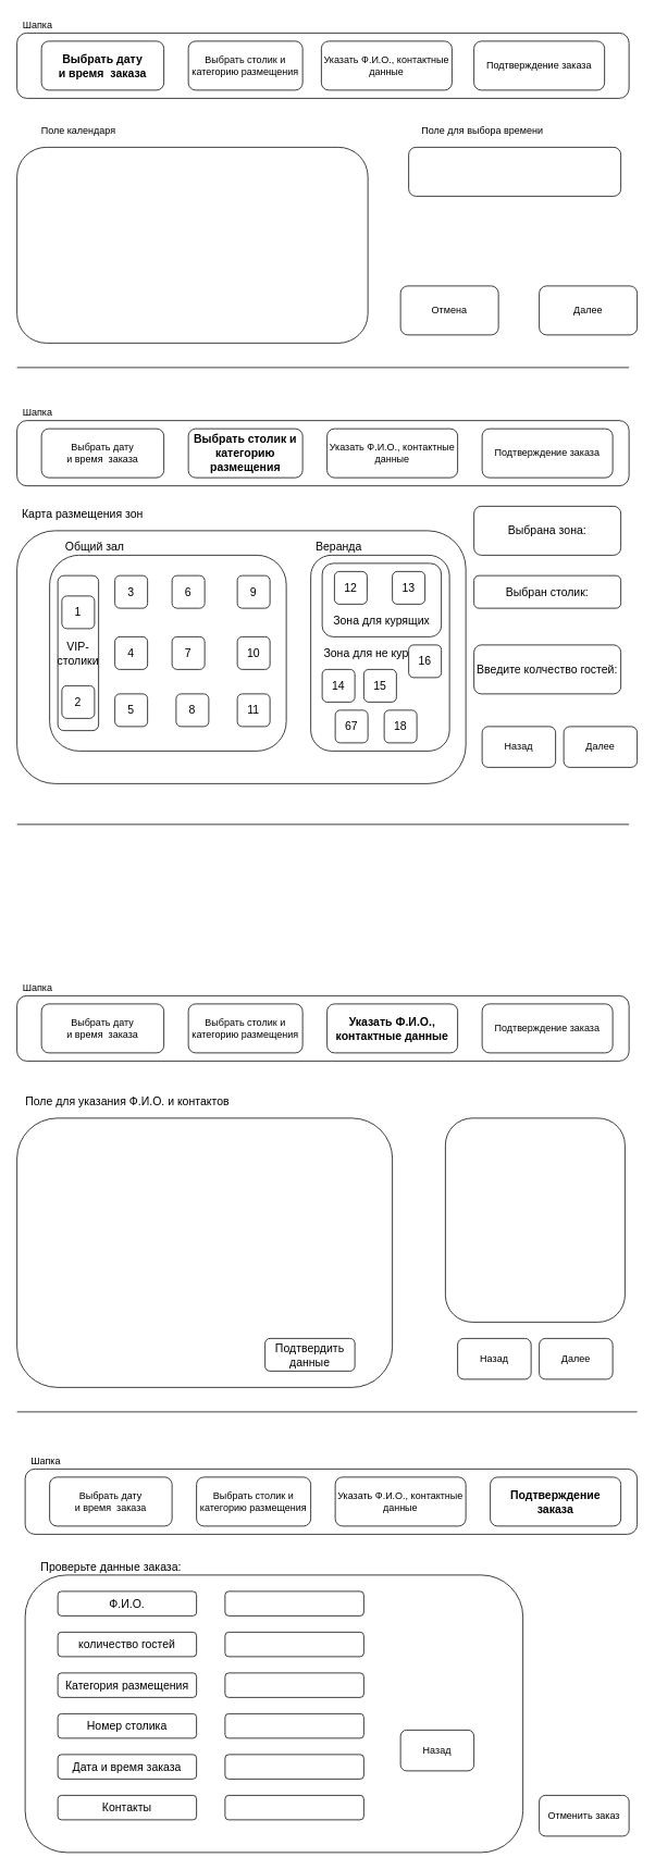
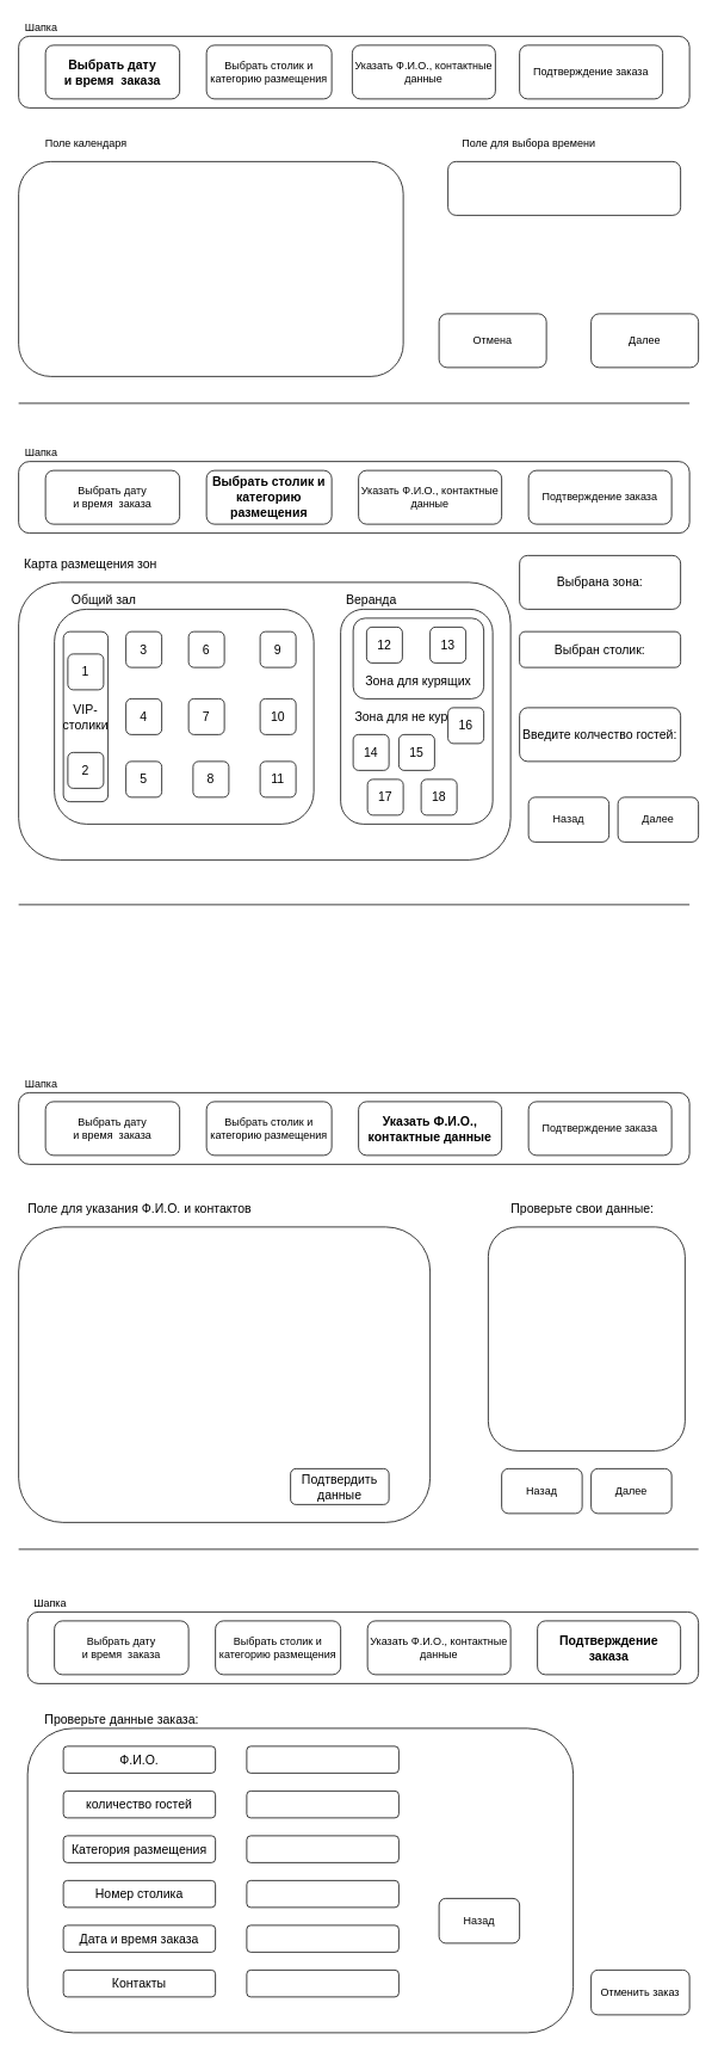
  <mxCell id="0" />
  <mxCell id="1" parent="0" />
  <mxCell id="2" value="" style="rounded=1;whiteSpace=wrap;html=1;fontSize=12;" parent="1" vertex="1"><mxGeometry x="20" y="180" width="430" height="240" as="geometry" /></mxCell>
  <mxCell id="3" value="Поле календаря" style="text;html=1;align=center;verticalAlign=middle;resizable=0;points=[];autosize=1;strokeColor=none;fillColor=none;fontSize=12;" parent="1" vertex="1"><mxGeometry x="40" y="150" width="110" height="20" as="geometry" /></mxCell>
  <mxCell id="4" value="" style="rounded=1;whiteSpace=wrap;html=1;fontSize=12;" parent="1" vertex="1"><mxGeometry x="500" y="180" width="260" height="60" as="geometry" /></mxCell>
  <mxCell id="5" value="Поле для выбора времени" style="text;html=1;align=center;verticalAlign=middle;resizable=0;points=[];autosize=1;strokeColor=none;fillColor=none;fontSize=12;" parent="1" vertex="1"><mxGeometry x="510" y="150" width="160" height="20" as="geometry" /></mxCell>
  <mxCell id="6" value="Далее" style="rounded=1;whiteSpace=wrap;html=1;fontSize=12;" parent="1" vertex="1"><mxGeometry x="660" y="350" width="120" height="60" as="geometry" /></mxCell>
  <mxCell id="7" value="Отмена" style="rounded=1;whiteSpace=wrap;html=1;fontSize=12;" parent="1" vertex="1"><mxGeometry x="490" y="350" width="120" height="60" as="geometry" /></mxCell>
  <mxCell id="8" value="" style="endArrow=none;html=1;fontSize=12;" parent="1" edge="1"><mxGeometry width="50" height="50" relative="1" as="geometry"><mxPoint x="20" y="450" as="sourcePoint" /><mxPoint x="770" y="450" as="targetPoint" /></mxGeometry></mxCell>
  <mxCell id="9" value="" style="group" parent="1" vertex="1" connectable="0"><mxGeometry x="20" y="20" width="750" height="100" as="geometry" /></mxCell>
  <mxCell id="10" value="" style="rounded=1;whiteSpace=wrap;html=1;" parent="9" vertex="1"><mxGeometry y="20" width="750" height="80" as="geometry" /></mxCell>
  <mxCell id="11" value="Шапка" style="text;html=1;align=center;verticalAlign=middle;resizable=0;points=[];autosize=1;strokeColor=none;fillColor=none;" parent="9" vertex="1"><mxGeometry width="50" height="20" as="geometry" /></mxCell>
  <mxCell id="12" value="Выбрать дату&lt;br style=&quot;font-size: 14px;&quot;&gt;и время&amp;nbsp; заказа" style="rounded=1;whiteSpace=wrap;html=1;fontStyle=1;fontSize=14;" parent="9" vertex="1"><mxGeometry x="30" y="30" width="150" height="60" as="geometry" /></mxCell>
  <mxCell id="13" value="Выбрать столик и категорию размещения" style="rounded=1;whiteSpace=wrap;html=1;fontStyle=0;fontSize=12;" parent="9" vertex="1"><mxGeometry x="210" y="30" width="140" height="60" as="geometry" /></mxCell>
  <mxCell id="14" value="Указать Ф.И.О., контактные данные" style="rounded=1;whiteSpace=wrap;html=1;fontStyle=0;fontSize=12;" parent="9" vertex="1"><mxGeometry x="373" y="30" width="160" height="60" as="geometry" /></mxCell>
  <mxCell id="15" value="Подтверждение заказа" style="rounded=1;whiteSpace=wrap;html=1;fontStyle=0;fontSize=12;" parent="9" vertex="1"><mxGeometry x="560" y="30" width="160" height="60" as="geometry" /></mxCell>
  <mxCell id="16" value="" style="group" parent="1" vertex="1" connectable="0"><mxGeometry x="20" y="495" width="750" height="100" as="geometry" /></mxCell>
  <mxCell id="17" value="" style="rounded=1;whiteSpace=wrap;html=1;" parent="16" vertex="1"><mxGeometry y="20" width="750" height="80" as="geometry" /></mxCell>
  <mxCell id="18" value="Шапка" style="text;html=1;align=center;verticalAlign=middle;resizable=0;points=[];autosize=1;strokeColor=none;fillColor=none;" parent="16" vertex="1"><mxGeometry width="50" height="20" as="geometry" /></mxCell>
  <mxCell id="19" value="Выбрать дату&lt;br style=&quot;font-size: 12px;&quot;&gt;и время&amp;nbsp; заказа" style="rounded=1;whiteSpace=wrap;html=1;fontStyle=0;fontSize=12;" parent="16" vertex="1"><mxGeometry x="30" y="30" width="150" height="60" as="geometry" /></mxCell>
  <mxCell id="20" value="Выбрать столик и категорию размещения" style="rounded=1;whiteSpace=wrap;html=1;fontStyle=1;fontSize=14;" parent="16" vertex="1"><mxGeometry x="210" y="30" width="140" height="60" as="geometry" /></mxCell>
  <mxCell id="21" value="Указать Ф.И.О., контактные данные" style="rounded=1;whiteSpace=wrap;html=1;fontStyle=0;fontSize=12;" parent="16" vertex="1"><mxGeometry x="380" y="30" width="160" height="60" as="geometry" /></mxCell>
  <mxCell id="22" value="Подтверждение заказа" style="rounded=1;whiteSpace=wrap;html=1;fontStyle=0;fontSize=12;" parent="16" vertex="1"><mxGeometry x="570" y="30" width="160" height="60" as="geometry" /></mxCell>
  <mxCell id="23" value="" style="rounded=1;whiteSpace=wrap;html=1;fontSize=14;" parent="1" vertex="1"><mxGeometry x="20" y="650" width="550" height="310" as="geometry" /></mxCell>
  <mxCell id="24" value="Карта размещения зон" style="text;html=1;align=center;verticalAlign=middle;resizable=0;points=[];autosize=1;strokeColor=none;fillColor=none;fontSize=14;" parent="1" vertex="1"><mxGeometry x="20" y="620" width="160" height="20" as="geometry" /></mxCell>
  <mxCell id="25" value="" style="rounded=1;whiteSpace=wrap;html=1;fontSize=14;" parent="1" vertex="1"><mxGeometry x="60" y="680" width="290" height="240" as="geometry" /></mxCell>
  <mxCell id="26" value="Зона для не курящих" style="rounded=1;whiteSpace=wrap;html=1;fontSize=14;" parent="1" vertex="1"><mxGeometry x="380" y="680" width="170" height="240" as="geometry" /></mxCell>
  <mxCell id="27" value="&lt;br&gt;&lt;br&gt;&lt;br&gt;Зона для курящих" style="rounded=1;whiteSpace=wrap;html=1;fontSize=14;" parent="1" vertex="1"><mxGeometry x="394" y="690" width="146" height="90" as="geometry" /></mxCell>
  <mxCell id="28" value="Веранда" style="text;html=1;align=center;verticalAlign=middle;resizable=0;points=[];autosize=1;strokeColor=none;fillColor=none;fontSize=14;" parent="1" vertex="1"><mxGeometry x="379" y="660" width="70" height="20" as="geometry" /></mxCell>
  <mxCell id="29" value="Общий зал" style="text;html=1;align=center;verticalAlign=middle;resizable=0;points=[];autosize=1;strokeColor=none;fillColor=none;fontSize=14;" parent="1" vertex="1"><mxGeometry x="70" y="660" width="90" height="20" as="geometry" /></mxCell>
  <mxCell id="30" value="VIP- столики" style="rounded=1;whiteSpace=wrap;html=1;fontSize=14;" parent="1" vertex="1"><mxGeometry x="70" y="705" width="50" height="190" as="geometry" /></mxCell>
  <mxCell id="31" value="Выбрана зона:" style="rounded=1;whiteSpace=wrap;html=1;fontSize=14;" parent="1" vertex="1"><mxGeometry x="580" y="620" width="180" height="60" as="geometry" /></mxCell>
  <mxCell id="32" value="Выбран столик:" style="rounded=1;whiteSpace=wrap;html=1;fontSize=14;" parent="1" vertex="1"><mxGeometry x="580" y="705" width="180" height="40" as="geometry" /></mxCell>
  <mxCell id="33" value="3" style="rounded=1;whiteSpace=wrap;html=1;fontSize=14;" parent="1" vertex="1"><mxGeometry x="140" y="705" width="40" height="40" as="geometry" /></mxCell>
  <mxCell id="34" value="6" style="rounded=1;whiteSpace=wrap;html=1;fontSize=14;" parent="1" vertex="1"><mxGeometry x="210" y="705" width="40" height="40" as="geometry" /></mxCell>
  <mxCell id="35" value="9" style="rounded=1;whiteSpace=wrap;html=1;fontSize=14;" parent="1" vertex="1"><mxGeometry x="290" y="705" width="40" height="40" as="geometry" /></mxCell>
  <mxCell id="36" value="10" style="rounded=1;whiteSpace=wrap;html=1;fontSize=14;" parent="1" vertex="1"><mxGeometry x="290" y="780" width="40" height="40" as="geometry" /></mxCell>
  <mxCell id="37" value="7" style="rounded=1;whiteSpace=wrap;html=1;fontSize=14;" parent="1" vertex="1"><mxGeometry x="210" y="780" width="40" height="40" as="geometry" /></mxCell>
  <mxCell id="38" value="4" style="rounded=1;whiteSpace=wrap;html=1;fontSize=14;" parent="1" vertex="1"><mxGeometry x="140" y="780" width="40" height="40" as="geometry" /></mxCell>
  <mxCell id="39" value="5" style="rounded=1;whiteSpace=wrap;html=1;fontSize=14;" parent="1" vertex="1"><mxGeometry x="140" y="850" width="40" height="40" as="geometry" /></mxCell>
  <mxCell id="40" value="8" style="rounded=1;whiteSpace=wrap;html=1;fontSize=14;" parent="1" vertex="1"><mxGeometry x="215" y="850" width="40" height="40" as="geometry" /></mxCell>
  <mxCell id="41" value="11" style="rounded=1;whiteSpace=wrap;html=1;fontSize=14;" parent="1" vertex="1"><mxGeometry x="290" y="850" width="40" height="40" as="geometry" /></mxCell>
  <mxCell id="42" value="14" style="rounded=1;whiteSpace=wrap;html=1;fontSize=14;" parent="1" vertex="1"><mxGeometry x="394" y="820" width="40" height="40" as="geometry" /></mxCell>
  <mxCell id="43" value="15" style="rounded=1;whiteSpace=wrap;html=1;fontSize=14;" parent="1" vertex="1"><mxGeometry x="445" y="820" width="40" height="40" as="geometry" /></mxCell>
  <mxCell id="44" value="16" style="rounded=1;whiteSpace=wrap;html=1;fontSize=14;" parent="1" vertex="1"><mxGeometry x="500" y="790" width="40" height="40" as="geometry" /></mxCell>
  <mxCell id="45" value="18" style="rounded=1;whiteSpace=wrap;html=1;fontSize=14;" parent="1" vertex="1"><mxGeometry x="470" y="870" width="40" height="40" as="geometry" /></mxCell>
- <mxCell id="46" value="67" style="rounded=1;whiteSpace=wrap;html=1;fontSize=14;" parent="1" vertex="1"><mxGeometry x="410" y="870" width="40" height="40" as="geometry" /></mxCell>
+ <mxCell id="46" value="17" style="rounded=1;whiteSpace=wrap;html=1;fontSize=14;" parent="1" vertex="1"><mxGeometry x="410" y="870" width="40" height="40" as="geometry" /></mxCell>
  <mxCell id="47" value="12" style="rounded=1;whiteSpace=wrap;html=1;fontSize=14;" parent="1" vertex="1"><mxGeometry x="409" y="700" width="40" height="40" as="geometry" /></mxCell>
  <mxCell id="48" value="13" style="rounded=1;whiteSpace=wrap;html=1;fontSize=14;" parent="1" vertex="1"><mxGeometry x="480" y="700" width="40" height="40" as="geometry" /></mxCell>
  <mxCell id="49" value="1" style="rounded=1;whiteSpace=wrap;html=1;fontSize=14;" parent="1" vertex="1"><mxGeometry x="75" y="730" width="40" height="40" as="geometry" /></mxCell>
  <mxCell id="50" value="2" style="rounded=1;whiteSpace=wrap;html=1;fontSize=14;" parent="1" vertex="1"><mxGeometry x="75" y="840" width="40" height="40" as="geometry" /></mxCell>
  <mxCell id="51" value="Назад" style="rounded=1;whiteSpace=wrap;html=1;fontSize=12;" parent="1" vertex="1"><mxGeometry x="590" y="890" width="90" height="50" as="geometry" /></mxCell>
  <mxCell id="52" value="Далее" style="rounded=1;whiteSpace=wrap;html=1;fontSize=12;" parent="1" vertex="1"><mxGeometry x="690" y="890" width="90" height="50" as="geometry" /></mxCell>
  <mxCell id="53" value="" style="endArrow=none;html=1;fontSize=14;" parent="1" edge="1"><mxGeometry width="50" height="50" relative="1" as="geometry"><mxPoint x="20" y="1010" as="sourcePoint" /><mxPoint x="770" y="1010" as="targetPoint" /></mxGeometry></mxCell>
  <mxCell id="54" value="" style="group" parent="1" vertex="1" connectable="0"><mxGeometry x="20" y="1200" width="750" height="120" as="geometry" /></mxCell>
  <mxCell id="55" value="" style="rounded=1;whiteSpace=wrap;html=1;" parent="54" vertex="1"><mxGeometry y="20" width="750" height="80" as="geometry" /></mxCell>
  <mxCell id="56" value="Шапка" style="text;html=1;align=center;verticalAlign=middle;resizable=0;points=[];autosize=1;strokeColor=none;fillColor=none;" parent="54" vertex="1"><mxGeometry width="50" height="20" as="geometry" /></mxCell>
  <mxCell id="57" value="Выбрать дату&lt;br style=&quot;font-size: 12px;&quot;&gt;и время&amp;nbsp; заказа" style="rounded=1;whiteSpace=wrap;html=1;fontStyle=0;fontSize=12;" parent="54" vertex="1"><mxGeometry x="30" y="30" width="150" height="60" as="geometry" /></mxCell>
  <mxCell id="58" value="Выбрать столик и категорию размещения" style="rounded=1;whiteSpace=wrap;html=1;fontStyle=0;fontSize=12;" parent="54" vertex="1"><mxGeometry x="210" y="30" width="140" height="60" as="geometry" /></mxCell>
  <mxCell id="59" value="&lt;font style=&quot;font-size: 14px&quot;&gt;&lt;b&gt;Указать Ф.И.О., контактные данные&lt;/b&gt;&lt;/font&gt;" style="rounded=1;whiteSpace=wrap;html=1;fontStyle=0;fontSize=12;" parent="54" vertex="1"><mxGeometry x="380" y="30" width="160" height="60" as="geometry" /></mxCell>
  <mxCell id="60" value="Подтверждение заказа" style="rounded=1;whiteSpace=wrap;html=1;fontStyle=0;fontSize=12;" parent="54" vertex="1"><mxGeometry x="570" y="30" width="160" height="60" as="geometry" /></mxCell>
  <mxCell id="61" value="" style="rounded=1;whiteSpace=wrap;html=1;fontSize=14;" parent="1" vertex="1"><mxGeometry x="20" y="1370" width="460" height="330" as="geometry" /></mxCell>
  <mxCell id="62" value="Поле для указания Ф.И.О. и контактов" style="text;html=1;align=center;verticalAlign=middle;resizable=0;points=[];autosize=1;strokeColor=none;fillColor=none;fontSize=14;" parent="1" vertex="1"><mxGeometry x="20" y="1340" width="270" height="20" as="geometry" /></mxCell>
  <mxCell id="63" value="Подтвердить данные" style="rounded=1;whiteSpace=wrap;html=1;fontSize=14;" parent="1" vertex="1"><mxGeometry x="324" y="1640" width="110" height="40" as="geometry" /></mxCell>
  <mxCell id="64" value="Назад" style="rounded=1;whiteSpace=wrap;html=1;fontSize=12;" parent="1" vertex="1"><mxGeometry x="560" y="1640" width="90" height="50" as="geometry" /></mxCell>
  <mxCell id="65" value="Далее" style="rounded=1;whiteSpace=wrap;html=1;fontSize=12;" parent="1" vertex="1"><mxGeometry x="660" y="1640" width="90" height="50" as="geometry" /></mxCell>
  <mxCell id="66" value="" style="rounded=1;whiteSpace=wrap;html=1;fontSize=14;" parent="1" vertex="1"><mxGeometry x="545" y="1370" width="220" height="250" as="geometry" /></mxCell>
+ <mxCell id="67" value="Проверьте свои данные:" style="text;html=1;align=center;verticalAlign=middle;resizable=0;points=[];autosize=1;strokeColor=none;fillColor=none;fontSize=14;" parent="1" vertex="1"><mxGeometry x="560" y="1340" width="180" height="20" as="geometry" /></mxCell>
  <mxCell id="68" value="" style="group" parent="1" vertex="1" connectable="0"><mxGeometry x="30" y="1780" width="750" height="120" as="geometry" /></mxCell>
  <mxCell id="69" value="" style="rounded=1;whiteSpace=wrap;html=1;" parent="68" vertex="1"><mxGeometry y="20" width="750" height="80" as="geometry" /></mxCell>
  <mxCell id="70" value="Шапка" style="text;html=1;align=center;verticalAlign=middle;resizable=0;points=[];autosize=1;strokeColor=none;fillColor=none;" parent="68" vertex="1"><mxGeometry width="50" height="20" as="geometry" /></mxCell>
  <mxCell id="71" value="Выбрать дату&lt;br style=&quot;font-size: 12px;&quot;&gt;и время&amp;nbsp; заказа" style="rounded=1;whiteSpace=wrap;html=1;fontStyle=0;fontSize=12;" parent="68" vertex="1"><mxGeometry x="30" y="30" width="150" height="60" as="geometry" /></mxCell>
  <mxCell id="72" value="Выбрать столик и категорию размещения" style="rounded=1;whiteSpace=wrap;html=1;fontStyle=0;fontSize=12;" parent="68" vertex="1"><mxGeometry x="210" y="30" width="140" height="60" as="geometry" /></mxCell>
  <mxCell id="73" value="&lt;font style=&quot;font-size: 12px;&quot;&gt;&lt;span style=&quot;font-size: 12px;&quot;&gt;Указать Ф.И.О., контактные данные&lt;/span&gt;&lt;/font&gt;" style="rounded=1;whiteSpace=wrap;html=1;fontStyle=0;fontSize=12;" parent="68" vertex="1"><mxGeometry x="380" y="30" width="160" height="60" as="geometry" /></mxCell>
  <mxCell id="74" value="&lt;b&gt;&lt;font style=&quot;font-size: 14px&quot;&gt;Подтверждение заказа&lt;/font&gt;&lt;/b&gt;" style="rounded=1;whiteSpace=wrap;html=1;fontStyle=0;fontSize=12;" parent="68" vertex="1"><mxGeometry x="570" y="30" width="160" height="60" as="geometry" /></mxCell>
  <mxCell id="75" value="" style="endArrow=none;html=1;fontSize=14;" parent="1" edge="1"><mxGeometry width="50" height="50" relative="1" as="geometry"><mxPoint x="20" y="1730" as="sourcePoint" /><mxPoint x="780" y="1730" as="targetPoint" /></mxGeometry></mxCell>
  <mxCell id="76" value="" style="rounded=1;whiteSpace=wrap;html=1;fontSize=14;" parent="1" vertex="1"><mxGeometry x="30" y="1930" width="610" height="340" as="geometry" /></mxCell>
  <mxCell id="77" value="Проверьте данные заказа:" style="text;html=1;align=center;verticalAlign=middle;resizable=0;points=[];autosize=1;strokeColor=none;fillColor=none;fontSize=14;" parent="1" vertex="1"><mxGeometry x="40" y="1910" width="190" height="20" as="geometry" /></mxCell>
  <mxCell id="78" value="" style="rounded=1;whiteSpace=wrap;html=1;fontSize=14;" parent="1" vertex="1"><mxGeometry x="275" y="1950" width="170" height="30" as="geometry" /></mxCell>
  <mxCell id="79" value="" style="rounded=1;whiteSpace=wrap;html=1;fontSize=14;" parent="1" vertex="1"><mxGeometry x="275" y="2000" width="170" height="30" as="geometry" /></mxCell>
  <mxCell id="80" value="" style="rounded=1;whiteSpace=wrap;html=1;fontSize=14;" parent="1" vertex="1"><mxGeometry x="275" y="2050" width="170" height="30" as="geometry" /></mxCell>
  <mxCell id="81" value="" style="rounded=1;whiteSpace=wrap;html=1;fontSize=14;" parent="1" vertex="1"><mxGeometry x="275" y="2100" width="170" height="30" as="geometry" /></mxCell>
  <mxCell id="82" value="" style="rounded=1;whiteSpace=wrap;html=1;fontSize=14;" parent="1" vertex="1"><mxGeometry x="275" y="2150" width="170" height="30" as="geometry" /></mxCell>
  <mxCell id="83" value="" style="rounded=1;whiteSpace=wrap;html=1;fontSize=14;" parent="1" vertex="1"><mxGeometry x="275" y="2200" width="170" height="30" as="geometry" /></mxCell>
  <mxCell id="84" value="Ф.И.О." style="rounded=1;whiteSpace=wrap;html=1;fontSize=14;" parent="1" vertex="1"><mxGeometry x="70" y="1950" width="170" height="30" as="geometry" /></mxCell>
  <mxCell id="85" value="количество гостей" style="rounded=1;whiteSpace=wrap;html=1;fontSize=14;" parent="1" vertex="1"><mxGeometry x="70" y="2000" width="170" height="30" as="geometry" /></mxCell>
  <mxCell id="86" value="Категория размещения" style="rounded=1;whiteSpace=wrap;html=1;fontSize=14;" parent="1" vertex="1"><mxGeometry x="70" y="2050" width="170" height="30" as="geometry" /></mxCell>
  <mxCell id="87" value="Номер столика" style="rounded=1;whiteSpace=wrap;html=1;fontSize=14;" parent="1" vertex="1"><mxGeometry x="70" y="2100" width="170" height="30" as="geometry" /></mxCell>
  <mxCell id="88" value="Дата и время заказа" style="rounded=1;whiteSpace=wrap;html=1;fontSize=14;" parent="1" vertex="1"><mxGeometry x="70" y="2150" width="170" height="30" as="geometry" /></mxCell>
  <mxCell id="89" value="Контакты" style="rounded=1;whiteSpace=wrap;html=1;fontSize=14;" parent="1" vertex="1"><mxGeometry x="70" y="2200" width="170" height="30" as="geometry" /></mxCell>
  <mxCell id="90" value="Назад" style="rounded=1;whiteSpace=wrap;html=1;fontSize=12;" parent="1" vertex="1"><mxGeometry x="490" y="2120" width="90" height="50" as="geometry" /></mxCell>
  <mxCell id="91" value="Отменить заказ" style="rounded=1;whiteSpace=wrap;html=1;fontSize=12;" parent="1" vertex="1"><mxGeometry x="660" y="2200" width="110" height="50" as="geometry" /></mxCell>
  <mxCell id="92" value="Введите колчество гостей:" style="rounded=1;whiteSpace=wrap;html=1;fontSize=14;" vertex="1" parent="1"><mxGeometry x="580" y="790" width="180" height="60" as="geometry" /></mxCell>
